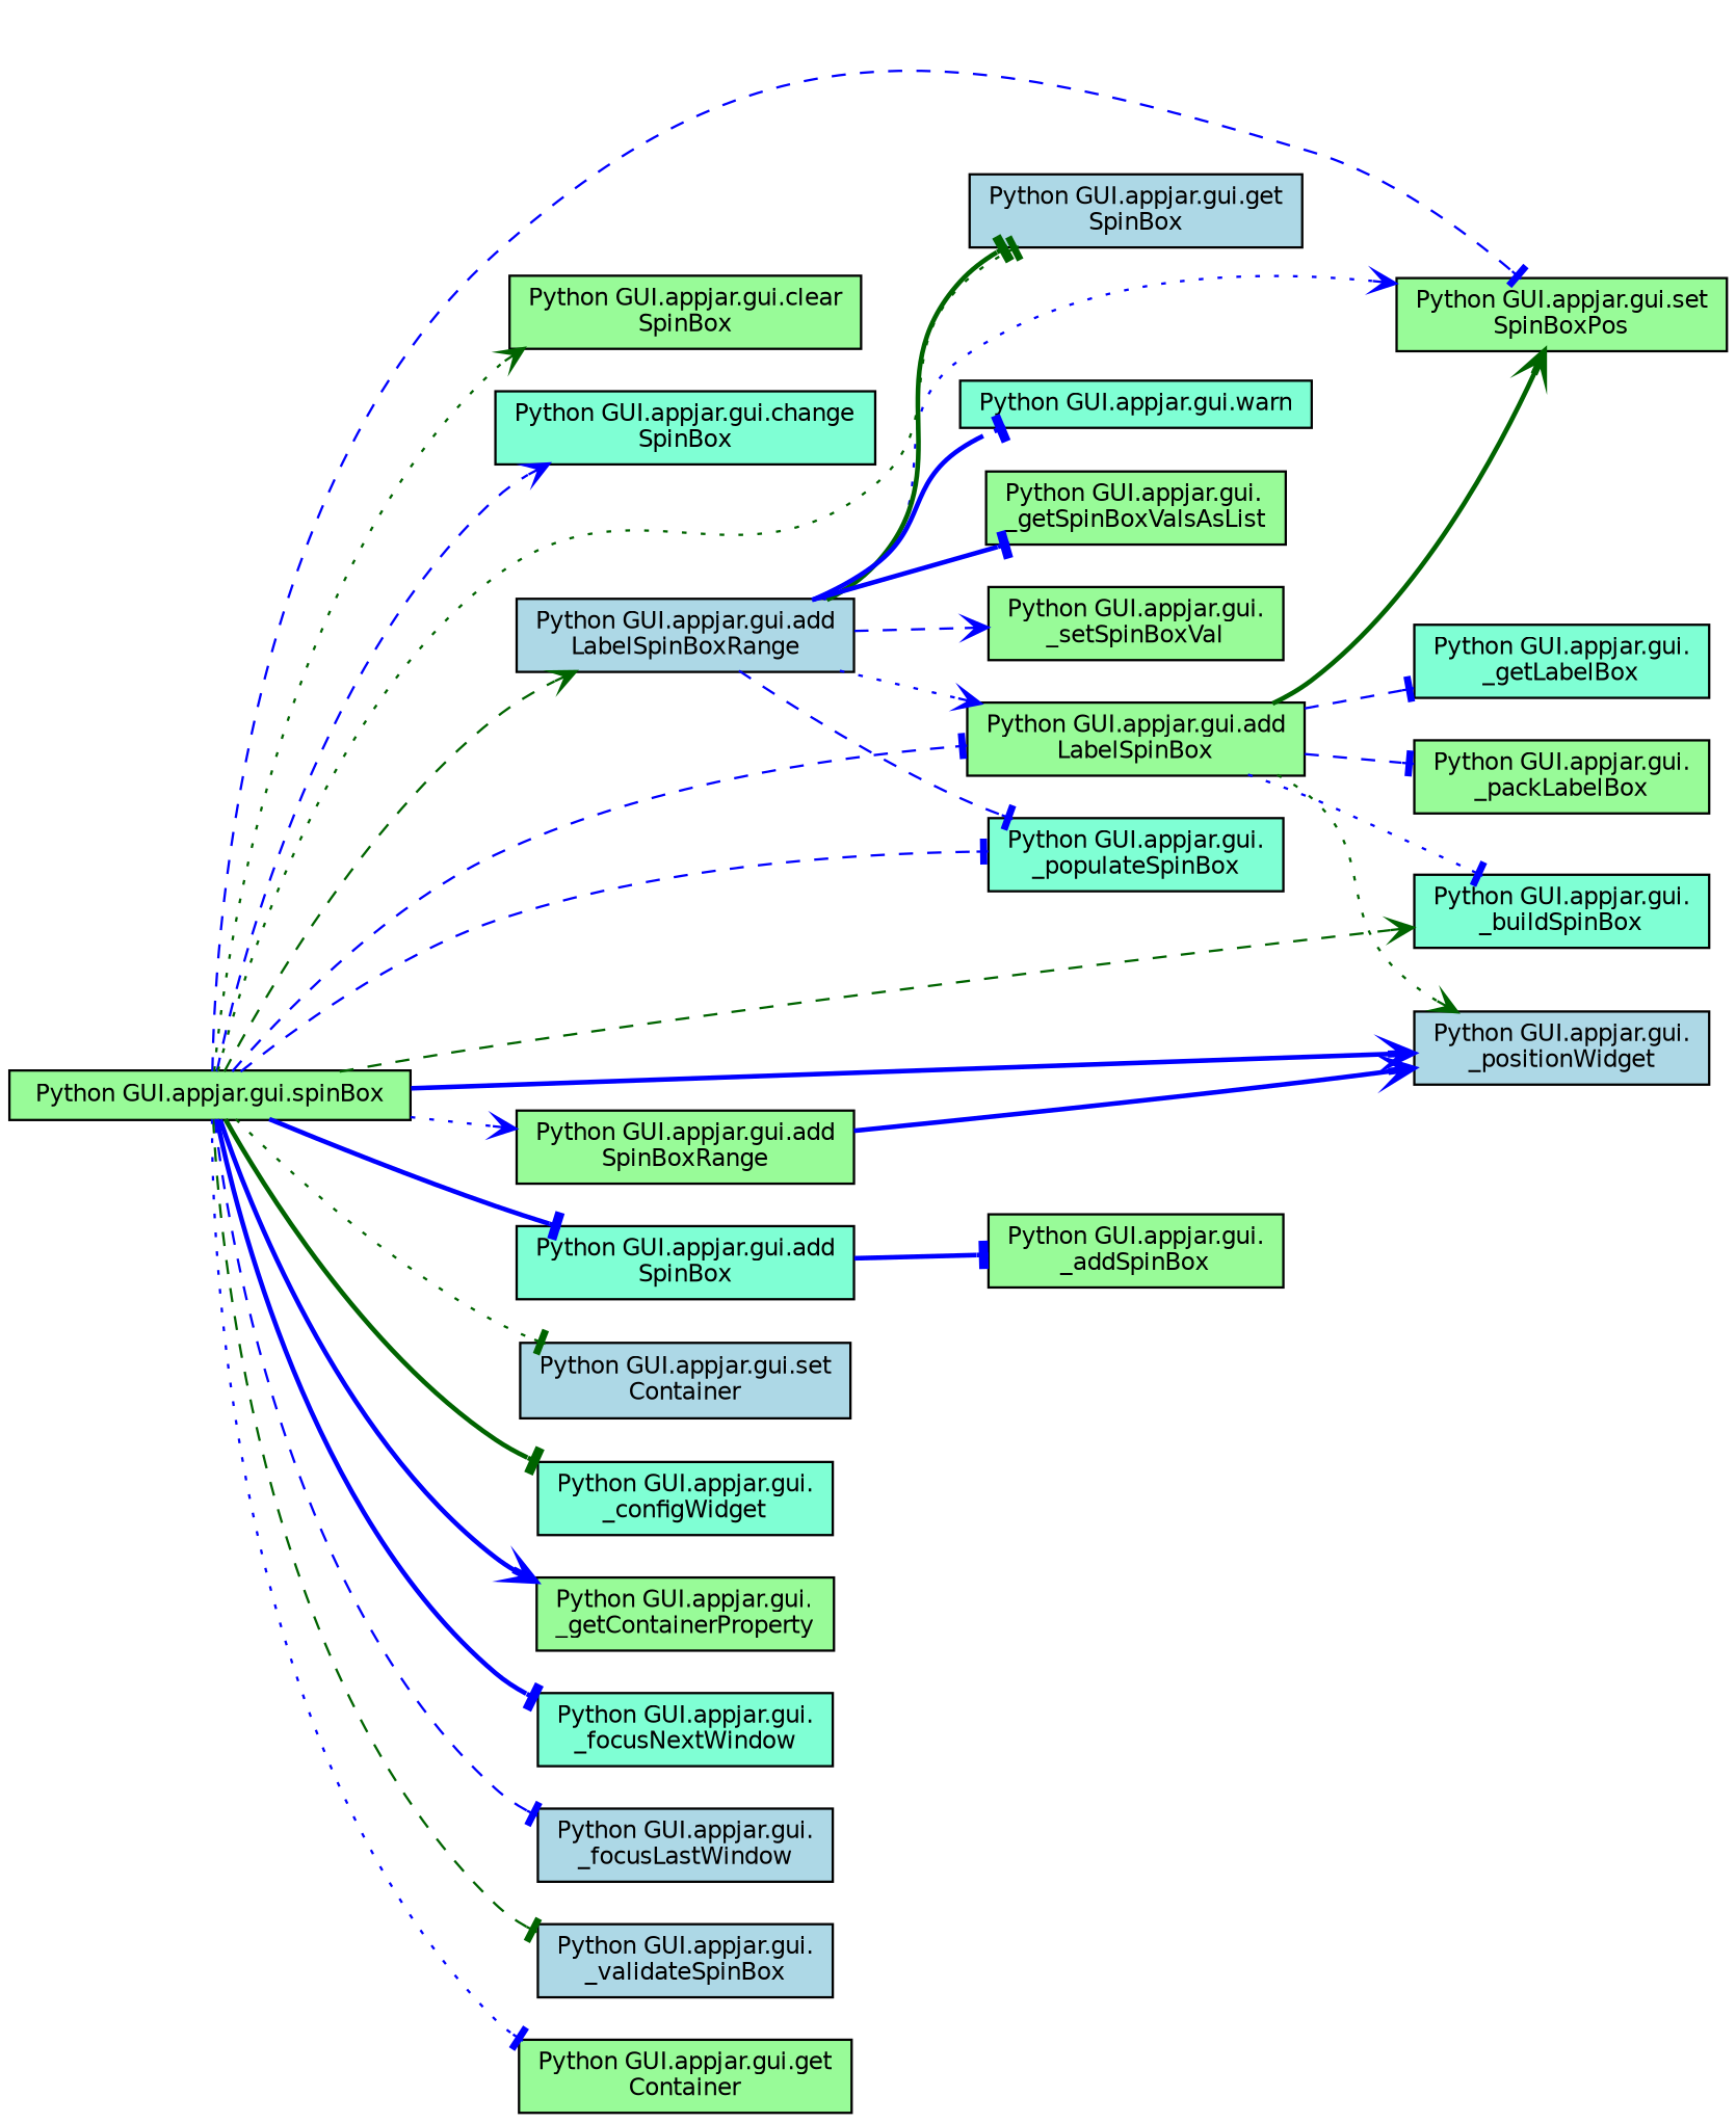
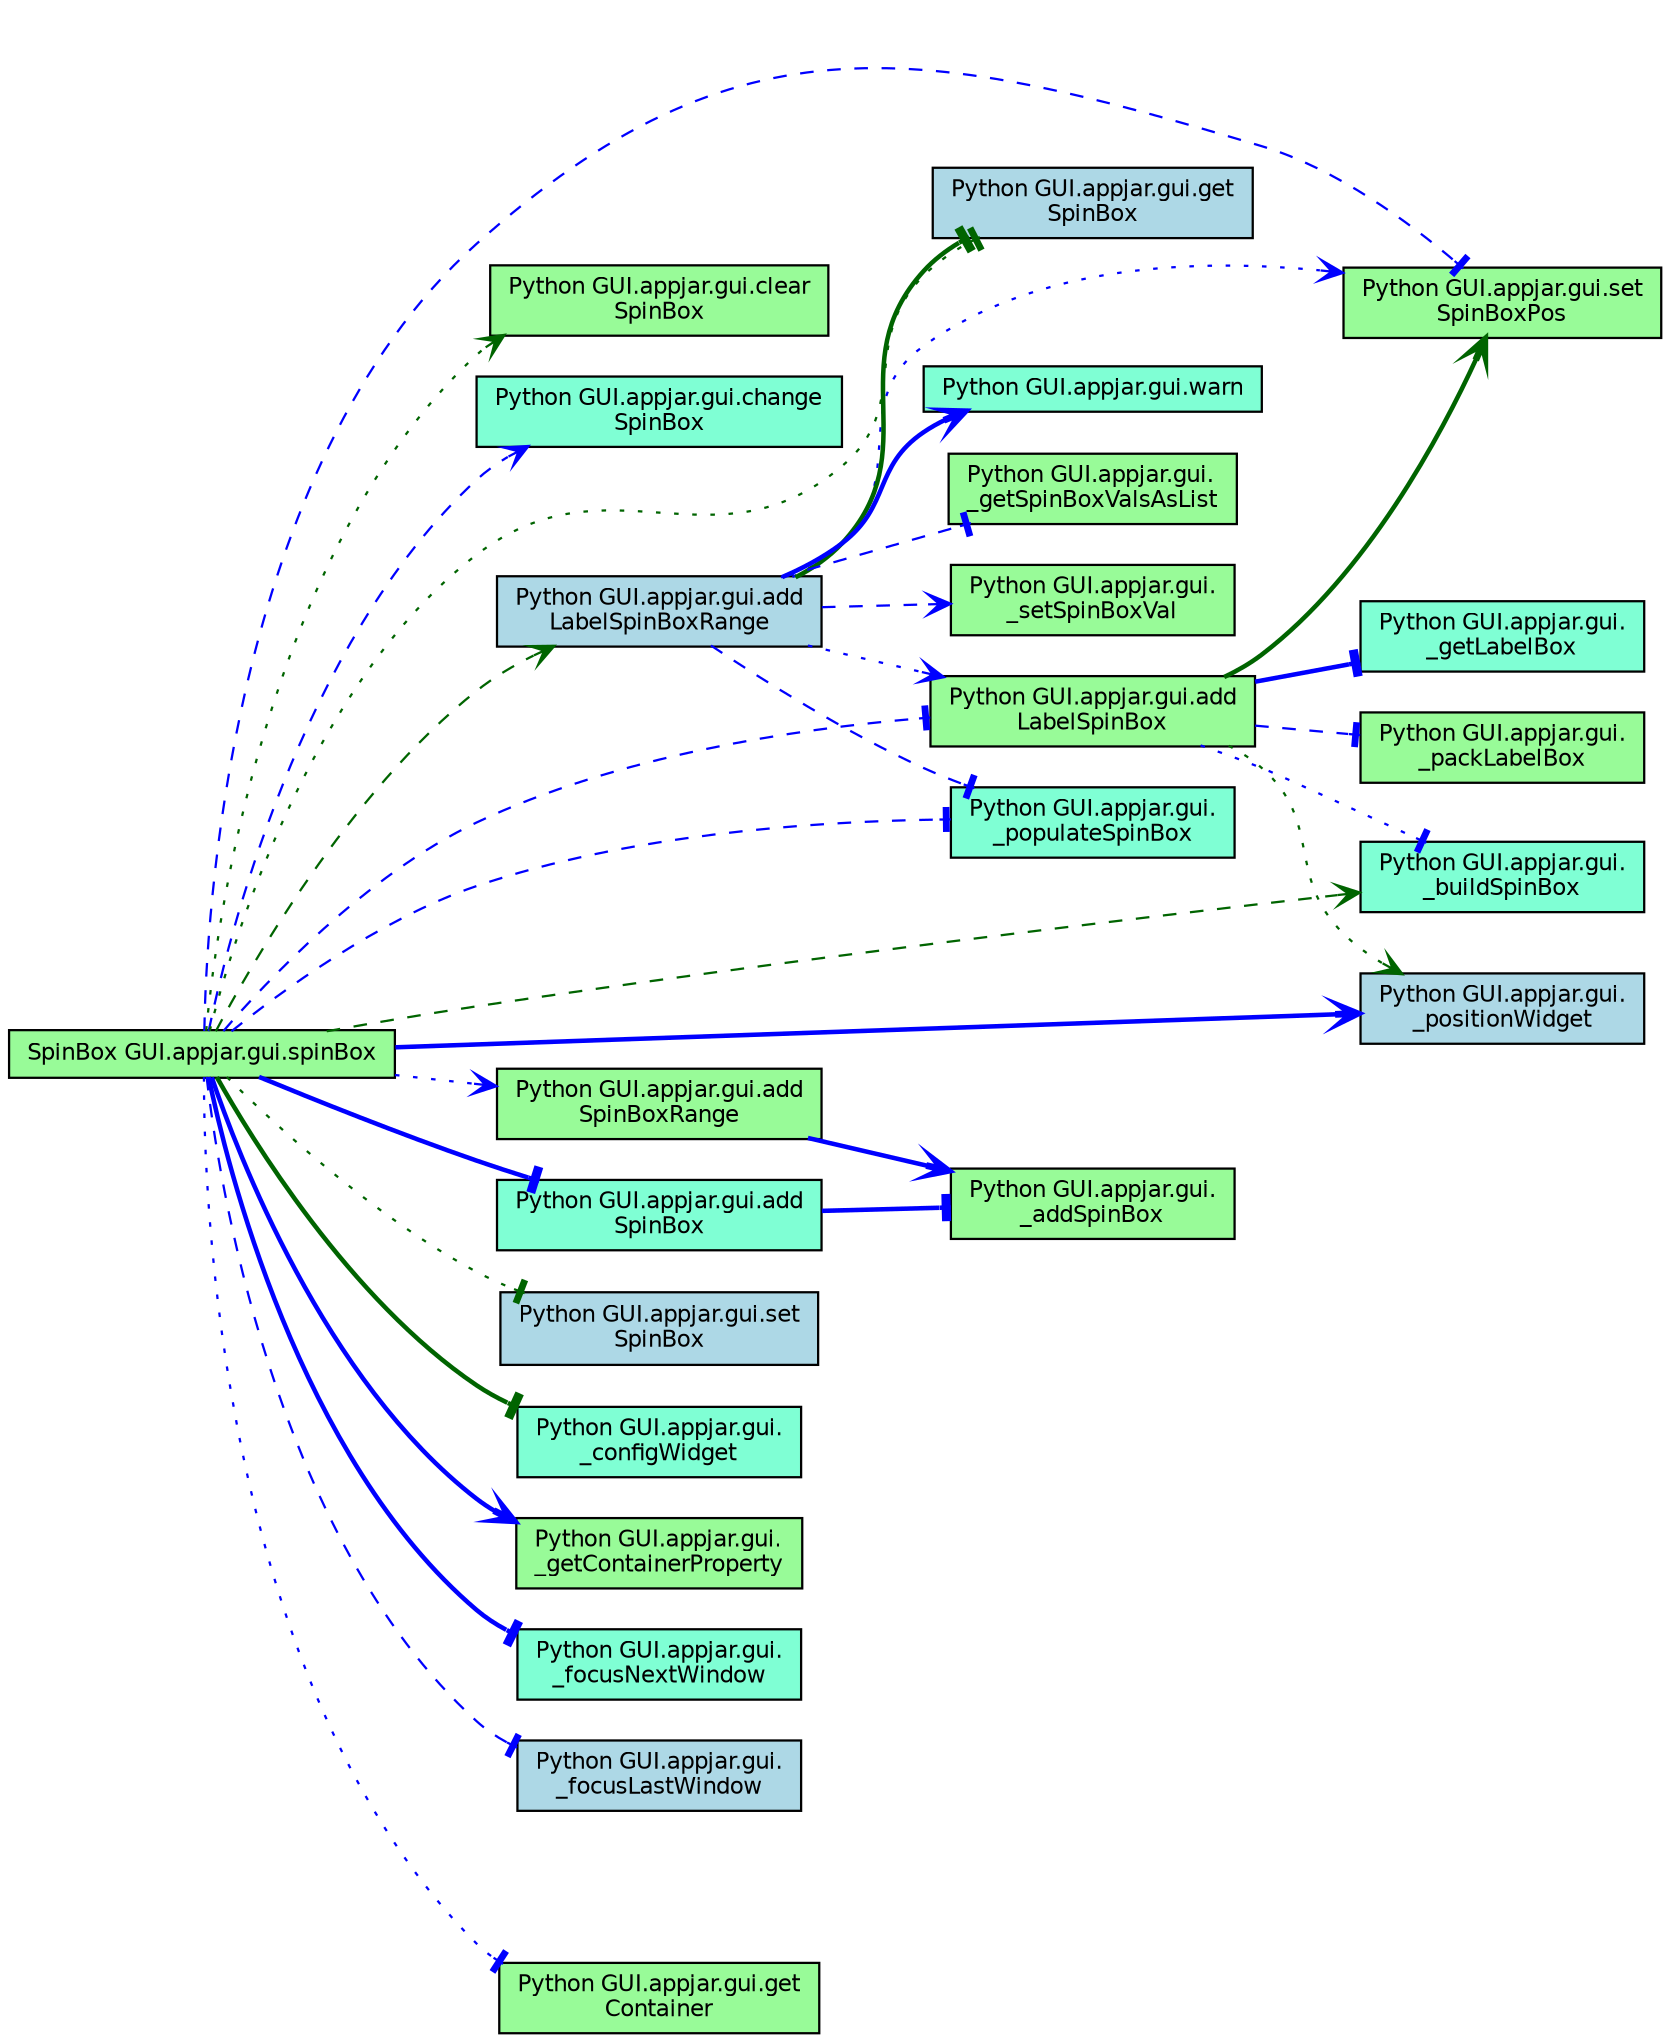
  digraph {
    rankdir=LR
    node [color=black fillcolor=palegreen fontname=Helvetica fontsize=10 shape=record style=filled]
    edge [arrowhead=tee color=blue fontname=Helvetica fontsize=10 labelfontname=Helvetica labelfontsize=10 style=dashed]
-   n1 [fontcolor=black height=0.2 label="Python GUI.appjar.gui.spinBox" width=0.4]
+   n1 [fontcolor=black height=0.2 label="SpinBox GUI.appjar.gui.spinBox" width=0.4]
    n2 [height=0.2 label="Python GUI.appjar.gui.set\lSpinBoxPos" width=0.4]
    n3 [height=0.2 label="Python GUI.appjar.gui.clear\lSpinBox" width=0.4]
    n4 [fillcolor=aquamarine height=0.2 label="Python GUI.appjar.gui.change\lSpinBox" width=0.4]
    n5 [fillcolor=lightblue height=0.2 label="Python GUI.appjar.gui.get\lSpinBox" width=0.4]
    n6 [fillcolor=lightblue height=0.2 label="Python GUI.appjar.gui.add\lLabelSpinBoxRange" width=0.4]
    n7 [height=0.2 label="Python GUI.appjar.gui.add\lLabelSpinBox" width=0.4]
    n8 [fillcolor=aquamarine height=0.2 label="Python GUI.appjar.gui.\l_buildSpinBox" width=0.4]
    n9 [fillcolor=lightblue height=0.2 label="Python GUI.appjar.gui.\l_positionWidget" width=0.4]
    n10 [fillcolor=aquamarine height=0.2 label="Python GUI.appjar.gui.\l_populateSpinBox" width=0.4]
    n11 [height=0.2 label="Python GUI.appjar.gui.add\lSpinBoxRange" width=0.4]
    n12 [fillcolor=aquamarine height=0.2 label="Python GUI.appjar.gui.add\lSpinBox" width=0.4]
-   n13 [fillcolor=lightblue height=0.2 label="Python GUI.appjar.gui.set\lContainer" width=0.4]
+   n13 [fillcolor=lightblue height=0.2 label="Python GUI.appjar.gui.set\lSpinBox" width=0.4]
    n14 [fillcolor=aquamarine height=0.2 label="Python GUI.appjar.gui.\l_configWidget" width=0.4]
    n15 [height=0.2 label="Python GUI.appjar.gui.\l_getContainerProperty" width=0.4]
    n16 [fillcolor=aquamarine height=0.2 label="Python GUI.appjar.gui.\l_focusNextWindow" width=0.4]
    n17 [fillcolor=lightblue height=0.2 label="Python GUI.appjar.gui.\l_focusLastWindow" width=0.4]
-   n18 [fillcolor=lightblue height=0.2 label="Python GUI.appjar.gui.\l_validateSpinBox" width=0.4]
    n19 [height=0.2 label="Python GUI.appjar.gui.get\lContainer" width=0.4]
    n20 [height=0.2 label="Python GUI.appjar.gui.\l_getSpinBoxValsAsList" width=0.4]
    n21 [height=0.2 label="Python GUI.appjar.gui.\l_setSpinBoxVal" width=0.4]
    n22 [fillcolor=aquamarine height=0.2 label="Python GUI.appjar.gui.warn" width=0.4]
    n23 [fillcolor=aquamarine height=0.2 label="Python GUI.appjar.gui.\l_getLabelBox" width=0.4]
    n24 [height=0.2 label="Python GUI.appjar.gui.\l_packLabelBox" width=0.4]
    n25 [height=0.2 label="Python GUI.appjar.gui.\l_addSpinBox" width=0.4]
    n1 -> n2
    n1 -> n3 [arrowhead=vee color=darkgreen style=dotted]
    n1 -> n4 [arrowhead=vee]
    n1 -> n5 [color=darkgreen style=dotted]
    n1 -> n6 [arrowhead=vee color=darkgreen]
    n1 -> n7
    n1 -> n8 [arrowhead=vee color=darkgreen]
    n1 -> n9 [arrowhead=vee style=bold]
    n1 -> n10
    n1 -> n11 [arrowhead=vee style=dotted]
    n1 -> n12 [style=bold]
    n1 -> n13 [color=darkgreen style=dotted]
    n1 -> n14 [color=darkgreen style=bold]
    n1 -> n15 [arrowhead=vee style=bold]
    n1 -> n16 [style=bold]
    n1 -> n17
-   n1 -> n18 [color=darkgreen]
    n1 -> n19 [style=dotted]
    n6 -> n2 [arrowhead=vee style=dotted]
    n6 -> n5 [color=darkgreen style=bold]
    n6 -> n7 [arrowhead=vee style=dotted]
    n6 -> n10
-   n6 -> n20 [style=bold]
+   n6 -> n20
    n6 -> n21 [arrowhead=vee]
-   n6 -> n22 [style=bold]
+   n6 -> n22 [arrowhead=vee style=bold]
    n7 -> n2 [arrowhead=vee color=darkgreen style=bold]
    n7 -> n8 [style=dotted]
    n7 -> n9 [arrowhead=vee color=darkgreen style=dotted]
-   n7 -> n23
+   n7 -> n23 [style=bold]
    n7 -> n24
-   n11 -> n9 [arrowhead=vee style=bold]
+   n11 -> n25 [arrowhead=vee style=bold]
    n12 -> n25 [style=bold]
  }
